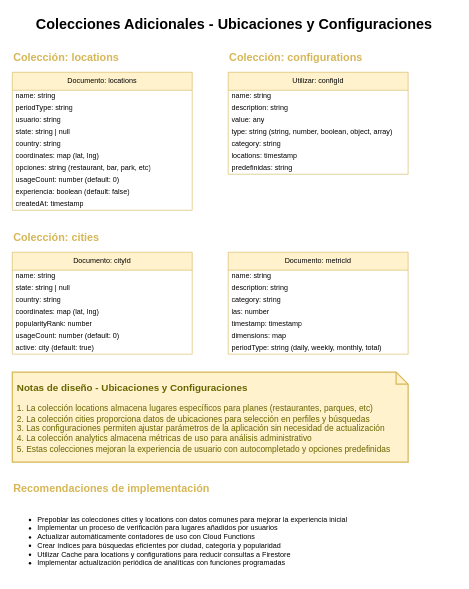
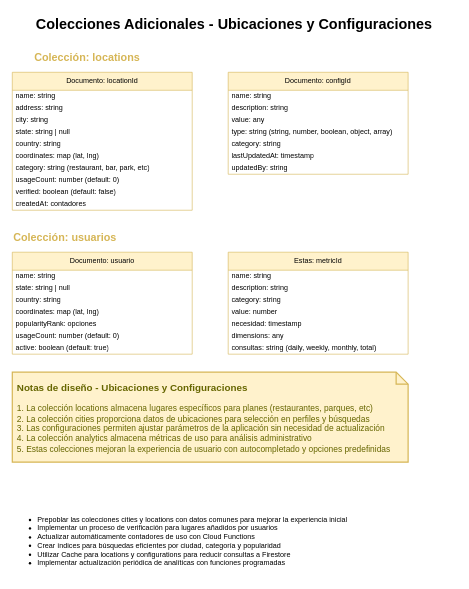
  <mxCell id="0" />
  <mxCell id="1" parent="0" />
  <mxCell id="2" value="&lt;h1&gt;Colecciones Adicionales - Ubicaciones y Configuraciones&lt;/h1&gt;" style="text;html=1;strokeColor=none;fillColor=none;align=center;verticalAlign=middle;whiteSpace=wrap;rounded=0;" vertex="1" parent="1"><mxGeometry x="20" y="20" width="740" height="40" as="geometry" /></mxCell>
- <mxCell id="3" value="&lt;h2&gt;Colección: locations&lt;/h2&gt;" style="text;html=1;strokeColor=none;fillColor=none;align=left;verticalAlign=middle;whiteSpace=wrap;rounded=0;fontColor=#D6B656;" vertex="1" parent="1"><mxGeometry x="20" y="80" width="250" height="30" as="geometry" /></mxCell>
- <mxCell id="4" value="Documento: locations" style="swimlane;fontStyle=0;childLayout=stackLayout;horizontal=1;startSize=30;horizontalStack=0;resizeParent=1;resizeParentMax=0;resizeLast=0;collapsible=1;marginBottom=0;whiteSpace=wrap;html=1;fillColor=#fff2cc;strokeColor=#d6b656;" vertex="1" parent="1"><mxGeometry x="20" y="120" width="300" height="230" as="geometry" /></mxCell>
+ <mxCell id="3" value="&lt;h2&gt;Colección: locations&lt;/h2&gt;" style="text;html=1;strokeColor=none;fillColor=none;align=left;verticalAlign=middle;whiteSpace=wrap;rounded=0;fontColor=#D6B656;" vertex="1" parent="1"><mxGeometry x="55" y="80" width="250" height="30" as="geometry" /></mxCell>
+ <mxCell id="4" value="Documento: locationId" style="swimlane;fontStyle=0;childLayout=stackLayout;horizontal=1;startSize=30;horizontalStack=0;resizeParent=1;resizeParentMax=0;resizeLast=0;collapsible=1;marginBottom=0;whiteSpace=wrap;html=1;fillColor=#fff2cc;strokeColor=#d6b656;" vertex="1" parent="1"><mxGeometry x="20" y="120" width="300" height="230" as="geometry" /></mxCell>
  <mxCell id="5" value="name: string" style="text;strokeColor=none;fillColor=none;align=left;verticalAlign=middle;spacingLeft=4;spacingRight=4;overflow=hidden;points=[[0,0.5],[1,0.5]];portConstraint=eastwest;rotatable=0;whiteSpace=wrap;html=1;" vertex="1" parent="4"><mxGeometry y="30" width="300" height="20" as="geometry" /></mxCell>
- <mxCell id="6" value="periodType: string" style="text;strokeColor=none;fillColor=none;align=left;verticalAlign=middle;spacingLeft=4;spacingRight=4;overflow=hidden;points=[[0,0.5],[1,0.5]];portConstraint=eastwest;rotatable=0;whiteSpace=wrap;html=1;" vertex="1" parent="4"><mxGeometry y="50" width="300" height="20" as="geometry" /></mxCell>
- <mxCell id="7" value="usuario: string" style="text;strokeColor=none;fillColor=none;align=left;verticalAlign=middle;spacingLeft=4;spacingRight=4;overflow=hidden;points=[[0,0.5],[1,0.5]];portConstraint=eastwest;rotatable=0;whiteSpace=wrap;html=1;" vertex="1" parent="4"><mxGeometry y="70" width="300" height="20" as="geometry" /></mxCell>
+ <mxCell id="6" value="address: string" style="text;strokeColor=none;fillColor=none;align=left;verticalAlign=middle;spacingLeft=4;spacingRight=4;overflow=hidden;points=[[0,0.5],[1,0.5]];portConstraint=eastwest;rotatable=0;whiteSpace=wrap;html=1;" vertex="1" parent="4"><mxGeometry y="50" width="300" height="20" as="geometry" /></mxCell>
+ <mxCell id="7" value="city: string" style="text;strokeColor=none;fillColor=none;align=left;verticalAlign=middle;spacingLeft=4;spacingRight=4;overflow=hidden;points=[[0,0.5],[1,0.5]];portConstraint=eastwest;rotatable=0;whiteSpace=wrap;html=1;" vertex="1" parent="4"><mxGeometry y="70" width="300" height="20" as="geometry" /></mxCell>
  <mxCell id="8" value="state: string | null" style="text;strokeColor=none;fillColor=none;align=left;verticalAlign=middle;spacingLeft=4;spacingRight=4;overflow=hidden;points=[[0,0.5],[1,0.5]];portConstraint=eastwest;rotatable=0;whiteSpace=wrap;html=1;" vertex="1" parent="4"><mxGeometry y="90" width="300" height="20" as="geometry" /></mxCell>
  <mxCell id="9" value="country: string" style="text;strokeColor=none;fillColor=none;align=left;verticalAlign=middle;spacingLeft=4;spacingRight=4;overflow=hidden;points=[[0,0.5],[1,0.5]];portConstraint=eastwest;rotatable=0;whiteSpace=wrap;html=1;" vertex="1" parent="4"><mxGeometry y="110" width="300" height="20" as="geometry" /></mxCell>
  <mxCell id="10" value="coordinates: map&lt;string, number&gt; (lat, lng)" style="text;strokeColor=none;fillColor=none;align=left;verticalAlign=middle;spacingLeft=4;spacingRight=4;overflow=hidden;points=[[0,0.5],[1,0.5]];portConstraint=eastwest;rotatable=0;whiteSpace=wrap;html=1;" vertex="1" parent="4"><mxGeometry y="130" width="300" height="20" as="geometry" /></mxCell>
- <mxCell id="11" value="opciones: string (restaurant, bar, park, etc)" style="text;strokeColor=none;fillColor=none;align=left;verticalAlign=middle;spacingLeft=4;spacingRight=4;overflow=hidden;points=[[0,0.5],[1,0.5]];portConstraint=eastwest;rotatable=0;whiteSpace=wrap;html=1;" vertex="1" parent="4"><mxGeometry y="150" width="300" height="20" as="geometry" /></mxCell>
+ <mxCell id="11" value="category: string (restaurant, bar, park, etc)" style="text;strokeColor=none;fillColor=none;align=left;verticalAlign=middle;spacingLeft=4;spacingRight=4;overflow=hidden;points=[[0,0.5],[1,0.5]];portConstraint=eastwest;rotatable=0;whiteSpace=wrap;html=1;" vertex="1" parent="4"><mxGeometry y="150" width="300" height="20" as="geometry" /></mxCell>
  <mxCell id="12" value="usageCount: number (default: 0)" style="text;strokeColor=none;fillColor=none;align=left;verticalAlign=middle;spacingLeft=4;spacingRight=4;overflow=hidden;points=[[0,0.5],[1,0.5]];portConstraint=eastwest;rotatable=0;whiteSpace=wrap;html=1;" vertex="1" parent="4"><mxGeometry y="170" width="300" height="20" as="geometry" /></mxCell>
- <mxCell id="13" value="experiencia: boolean (default: false)" style="text;strokeColor=none;fillColor=none;align=left;verticalAlign=middle;spacingLeft=4;spacingRight=4;overflow=hidden;points=[[0,0.5],[1,0.5]];portConstraint=eastwest;rotatable=0;whiteSpace=wrap;html=1;" vertex="1" parent="4"><mxGeometry y="190" width="300" height="20" as="geometry" /></mxCell>
- <mxCell id="14" value="createdAt: timestamp" style="text;strokeColor=none;fillColor=none;align=left;verticalAlign=middle;spacingLeft=4;spacingRight=4;overflow=hidden;points=[[0,0.5],[1,0.5]];portConstraint=eastwest;rotatable=0;whiteSpace=wrap;html=1;" vertex="1" parent="4"><mxGeometry y="210" width="300" height="20" as="geometry" /></mxCell>
- <mxCell id="15" value="&lt;h2&gt;Colección: configurations&lt;/h2&gt;" style="text;html=1;strokeColor=none;fillColor=none;align=left;verticalAlign=middle;whiteSpace=wrap;rounded=0;fontColor=#D6B656;" vertex="1" parent="1"><mxGeometry x="380" y="80" width="250" height="30" as="geometry" /></mxCell>
- <mxCell id="16" value="Utilizar: configId" style="swimlane;fontStyle=0;childLayout=stackLayout;horizontal=1;startSize=30;horizontalStack=0;resizeParent=1;resizeParentMax=0;resizeLast=0;collapsible=1;marginBottom=0;whiteSpace=wrap;html=1;fillColor=#fff2cc;strokeColor=#d6b656;" vertex="1" parent="1"><mxGeometry x="380" y="120" width="300" height="170" as="geometry" /></mxCell>
+ <mxCell id="13" value="verified: boolean (default: false)" style="text;strokeColor=none;fillColor=none;align=left;verticalAlign=middle;spacingLeft=4;spacingRight=4;overflow=hidden;points=[[0,0.5],[1,0.5]];portConstraint=eastwest;rotatable=0;whiteSpace=wrap;html=1;" vertex="1" parent="4"><mxGeometry y="190" width="300" height="20" as="geometry" /></mxCell>
+ <mxCell id="14" value="createdAt: contadores" style="text;strokeColor=none;fillColor=none;align=left;verticalAlign=middle;spacingLeft=4;spacingRight=4;overflow=hidden;points=[[0,0.5],[1,0.5]];portConstraint=eastwest;rotatable=0;whiteSpace=wrap;html=1;" vertex="1" parent="4"><mxGeometry y="210" width="300" height="20" as="geometry" /></mxCell>
+ <mxCell id="16" value="Documento: configId" style="swimlane;fontStyle=0;childLayout=stackLayout;horizontal=1;startSize=30;horizontalStack=0;resizeParent=1;resizeParentMax=0;resizeLast=0;collapsible=1;marginBottom=0;whiteSpace=wrap;html=1;fillColor=#fff2cc;strokeColor=#d6b656;" vertex="1" parent="1"><mxGeometry x="380" y="120" width="300" height="170" as="geometry" /></mxCell>
  <mxCell id="17" value="name: string" style="text;strokeColor=none;fillColor=none;align=left;verticalAlign=middle;spacingLeft=4;spacingRight=4;overflow=hidden;points=[[0,0.5],[1,0.5]];portConstraint=eastwest;rotatable=0;whiteSpace=wrap;html=1;" vertex="1" parent="16"><mxGeometry y="30" width="300" height="20" as="geometry" /></mxCell>
  <mxCell id="18" value="description: string" style="text;strokeColor=none;fillColor=none;align=left;verticalAlign=middle;spacingLeft=4;spacingRight=4;overflow=hidden;points=[[0,0.5],[1,0.5]];portConstraint=eastwest;rotatable=0;whiteSpace=wrap;html=1;" vertex="1" parent="16"><mxGeometry y="50" width="300" height="20" as="geometry" /></mxCell>
  <mxCell id="19" value="value: any" style="text;strokeColor=none;fillColor=none;align=left;verticalAlign=middle;spacingLeft=4;spacingRight=4;overflow=hidden;points=[[0,0.5],[1,0.5]];portConstraint=eastwest;rotatable=0;whiteSpace=wrap;html=1;" vertex="1" parent="16"><mxGeometry y="70" width="300" height="20" as="geometry" /></mxCell>
  <mxCell id="20" value="type: string (string, number, boolean, object, array)" style="text;strokeColor=none;fillColor=none;align=left;verticalAlign=middle;spacingLeft=4;spacingRight=4;overflow=hidden;points=[[0,0.5],[1,0.5]];portConstraint=eastwest;rotatable=0;whiteSpace=wrap;html=1;" vertex="1" parent="16"><mxGeometry y="90" width="300" height="20" as="geometry" /></mxCell>
  <mxCell id="21" value="category: string" style="text;strokeColor=none;fillColor=none;align=left;verticalAlign=middle;spacingLeft=4;spacingRight=4;overflow=hidden;points=[[0,0.5],[1,0.5]];portConstraint=eastwest;rotatable=0;whiteSpace=wrap;html=1;" vertex="1" parent="16"><mxGeometry y="110" width="300" height="20" as="geometry" /></mxCell>
- <mxCell id="22" value="locations: timestamp" style="text;strokeColor=none;fillColor=none;align=left;verticalAlign=middle;spacingLeft=4;spacingRight=4;overflow=hidden;points=[[0,0.5],[1,0.5]];portConstraint=eastwest;rotatable=0;whiteSpace=wrap;html=1;" vertex="1" parent="16"><mxGeometry y="130" width="300" height="20" as="geometry" /></mxCell>
- <mxCell id="23" value="predefinidas: string" style="text;strokeColor=none;fillColor=none;align=left;verticalAlign=middle;spacingLeft=4;spacingRight=4;overflow=hidden;points=[[0,0.5],[1,0.5]];portConstraint=eastwest;rotatable=0;whiteSpace=wrap;html=1;" vertex="1" parent="16"><mxGeometry y="150" width="300" height="20" as="geometry" /></mxCell>
- <mxCell id="24" value="&lt;h2&gt;Colección: cities&lt;/h2&gt;" style="text;html=1;strokeColor=none;fillColor=none;align=left;verticalAlign=middle;whiteSpace=wrap;rounded=0;fontColor=#D6B656;" vertex="1" parent="1"><mxGeometry x="20" y="380" width="250" height="30" as="geometry" /></mxCell>
- <mxCell id="25" value="Documento: cityId" style="swimlane;fontStyle=0;childLayout=stackLayout;horizontal=1;startSize=30;horizontalStack=0;resizeParent=1;resizeParentMax=0;resizeLast=0;collapsible=1;marginBottom=0;whiteSpace=wrap;html=1;fillColor=#fff2cc;strokeColor=#d6b656;" vertex="1" parent="1"><mxGeometry x="20" y="420" width="300" height="170" as="geometry" /></mxCell>
+ <mxCell id="22" value="lastUpdatedAt: timestamp" style="text;strokeColor=none;fillColor=none;align=left;verticalAlign=middle;spacingLeft=4;spacingRight=4;overflow=hidden;points=[[0,0.5],[1,0.5]];portConstraint=eastwest;rotatable=0;whiteSpace=wrap;html=1;" vertex="1" parent="16"><mxGeometry y="130" width="300" height="20" as="geometry" /></mxCell>
+ <mxCell id="23" value="updatedBy: string" style="text;strokeColor=none;fillColor=none;align=left;verticalAlign=middle;spacingLeft=4;spacingRight=4;overflow=hidden;points=[[0,0.5],[1,0.5]];portConstraint=eastwest;rotatable=0;whiteSpace=wrap;html=1;" vertex="1" parent="16"><mxGeometry y="150" width="300" height="20" as="geometry" /></mxCell>
+ <mxCell id="24" value="&lt;h2&gt;Colección: usuarios&lt;/h2&gt;" style="text;html=1;strokeColor=none;fillColor=none;align=left;verticalAlign=middle;whiteSpace=wrap;rounded=0;fontColor=#D6B656;" vertex="1" parent="1"><mxGeometry x="20" y="380" width="250" height="30" as="geometry" /></mxCell>
+ <mxCell id="25" value="Documento: usuario" style="swimlane;fontStyle=0;childLayout=stackLayout;horizontal=1;startSize=30;horizontalStack=0;resizeParent=1;resizeParentMax=0;resizeLast=0;collapsible=1;marginBottom=0;whiteSpace=wrap;html=1;fillColor=#fff2cc;strokeColor=#d6b656;" vertex="1" parent="1"><mxGeometry x="20" y="420" width="300" height="170" as="geometry" /></mxCell>
  <mxCell id="26" value="name: string" style="text;strokeColor=none;fillColor=none;align=left;verticalAlign=middle;spacingLeft=4;spacingRight=4;overflow=hidden;points=[[0,0.5],[1,0.5]];portConstraint=eastwest;rotatable=0;whiteSpace=wrap;html=1;" vertex="1" parent="25"><mxGeometry y="30" width="300" height="20" as="geometry" /></mxCell>
  <mxCell id="27" value="state: string | null" style="text;strokeColor=none;fillColor=none;align=left;verticalAlign=middle;spacingLeft=4;spacingRight=4;overflow=hidden;points=[[0,0.5],[1,0.5]];portConstraint=eastwest;rotatable=0;whiteSpace=wrap;html=1;" vertex="1" parent="25"><mxGeometry y="50" width="300" height="20" as="geometry" /></mxCell>
  <mxCell id="28" value="country: string" style="text;strokeColor=none;fillColor=none;align=left;verticalAlign=middle;spacingLeft=4;spacingRight=4;overflow=hidden;points=[[0,0.5],[1,0.5]];portConstraint=eastwest;rotatable=0;whiteSpace=wrap;html=1;" vertex="1" parent="25"><mxGeometry y="70" width="300" height="20" as="geometry" /></mxCell>
  <mxCell id="29" value="coordinates: map&lt;string, number&gt; (lat, lng)" style="text;strokeColor=none;fillColor=none;align=left;verticalAlign=middle;spacingLeft=4;spacingRight=4;overflow=hidden;points=[[0,0.5],[1,0.5]];portConstraint=eastwest;rotatable=0;whiteSpace=wrap;html=1;" vertex="1" parent="25"><mxGeometry y="90" width="300" height="20" as="geometry" /></mxCell>
- <mxCell id="30" value="popularityRank: number" style="text;strokeColor=none;fillColor=none;align=left;verticalAlign=middle;spacingLeft=4;spacingRight=4;overflow=hidden;points=[[0,0.5],[1,0.5]];portConstraint=eastwest;rotatable=0;whiteSpace=wrap;html=1;" vertex="1" parent="25"><mxGeometry y="110" width="300" height="20" as="geometry" /></mxCell>
+ <mxCell id="30" value="popularityRank: opciones" style="text;strokeColor=none;fillColor=none;align=left;verticalAlign=middle;spacingLeft=4;spacingRight=4;overflow=hidden;points=[[0,0.5],[1,0.5]];portConstraint=eastwest;rotatable=0;whiteSpace=wrap;html=1;" vertex="1" parent="25"><mxGeometry y="110" width="300" height="20" as="geometry" /></mxCell>
  <mxCell id="31" value="usageCount: number (default: 0)" style="text;strokeColor=none;fillColor=none;align=left;verticalAlign=middle;spacingLeft=4;spacingRight=4;overflow=hidden;points=[[0,0.5],[1,0.5]];portConstraint=eastwest;rotatable=0;whiteSpace=wrap;html=1;" vertex="1" parent="25"><mxGeometry y="130" width="300" height="20" as="geometry" /></mxCell>
- <mxCell id="32" value="active: city (default: true)" style="text;strokeColor=none;fillColor=none;align=left;verticalAlign=middle;spacingLeft=4;spacingRight=4;overflow=hidden;points=[[0,0.5],[1,0.5]];portConstraint=eastwest;rotatable=0;whiteSpace=wrap;html=1;" vertex="1" parent="25"><mxGeometry y="150" width="300" height="20" as="geometry" /></mxCell>
- <mxCell id="33" value="Documento: metricId" style="swimlane;fontStyle=0;childLayout=stackLayout;horizontal=1;startSize=30;horizontalStack=0;resizeParent=1;resizeParentMax=0;resizeLast=0;collapsible=1;marginBottom=0;whiteSpace=wrap;html=1;fillColor=#fff2cc;strokeColor=#d6b656;" vertex="1" parent="1"><mxGeometry x="380" y="420" width="300" height="170" as="geometry" /></mxCell>
+ <mxCell id="32" value="active: boolean (default: true)" style="text;strokeColor=none;fillColor=none;align=left;verticalAlign=middle;spacingLeft=4;spacingRight=4;overflow=hidden;points=[[0,0.5],[1,0.5]];portConstraint=eastwest;rotatable=0;whiteSpace=wrap;html=1;" vertex="1" parent="25"><mxGeometry y="150" width="300" height="20" as="geometry" /></mxCell>
+ <mxCell id="33" value="Estas: metricId" style="swimlane;fontStyle=0;childLayout=stackLayout;horizontal=1;startSize=30;horizontalStack=0;resizeParent=1;resizeParentMax=0;resizeLast=0;collapsible=1;marginBottom=0;whiteSpace=wrap;html=1;fillColor=#fff2cc;strokeColor=#d6b656;" vertex="1" parent="1"><mxGeometry x="380" y="420" width="300" height="170" as="geometry" /></mxCell>
  <mxCell id="34" value="name: string" style="text;strokeColor=none;fillColor=none;align=left;verticalAlign=middle;spacingLeft=4;spacingRight=4;overflow=hidden;points=[[0,0.5],[1,0.5]];portConstraint=eastwest;rotatable=0;whiteSpace=wrap;html=1;" vertex="1" parent="33"><mxGeometry y="30" width="300" height="20" as="geometry" /></mxCell>
  <mxCell id="35" value="description: string" style="text;strokeColor=none;fillColor=none;align=left;verticalAlign=middle;spacingLeft=4;spacingRight=4;overflow=hidden;points=[[0,0.5],[1,0.5]];portConstraint=eastwest;rotatable=0;whiteSpace=wrap;html=1;" vertex="1" parent="33"><mxGeometry y="50" width="300" height="20" as="geometry" /></mxCell>
  <mxCell id="36" value="category: string" style="text;strokeColor=none;fillColor=none;align=left;verticalAlign=middle;spacingLeft=4;spacingRight=4;overflow=hidden;points=[[0,0.5],[1,0.5]];portConstraint=eastwest;rotatable=0;whiteSpace=wrap;html=1;" vertex="1" parent="33"><mxGeometry y="70" width="300" height="20" as="geometry" /></mxCell>
- <mxCell id="37" value="las: number" style="text;strokeColor=none;fillColor=none;align=left;verticalAlign=middle;spacingLeft=4;spacingRight=4;overflow=hidden;points=[[0,0.5],[1,0.5]];portConstraint=eastwest;rotatable=0;whiteSpace=wrap;html=1;" vertex="1" parent="33"><mxGeometry y="90" width="300" height="20" as="geometry" /></mxCell>
- <mxCell id="38" value="timestamp: timestamp" style="text;strokeColor=none;fillColor=none;align=left;verticalAlign=middle;spacingLeft=4;spacingRight=4;overflow=hidden;points=[[0,0.5],[1,0.5]];portConstraint=eastwest;rotatable=0;whiteSpace=wrap;html=1;" vertex="1" parent="33"><mxGeometry y="110" width="300" height="20" as="geometry" /></mxCell>
- <mxCell id="39" value="dimensions: map&lt;string, string&gt;" style="text;strokeColor=none;fillColor=none;align=left;verticalAlign=middle;spacingLeft=4;spacingRight=4;overflow=hidden;points=[[0,0.5],[1,0.5]];portConstraint=eastwest;rotatable=0;whiteSpace=wrap;html=1;" vertex="1" parent="33"><mxGeometry y="130" width="300" height="20" as="geometry" /></mxCell>
- <mxCell id="40" value="periodType: string (daily, weekly, monthly, total)" style="text;strokeColor=none;fillColor=none;align=left;verticalAlign=middle;spacingLeft=4;spacingRight=4;overflow=hidden;points=[[0,0.5],[1,0.5]];portConstraint=eastwest;rotatable=0;whiteSpace=wrap;html=1;" vertex="1" parent="33"><mxGeometry y="150" width="300" height="20" as="geometry" /></mxCell>
+ <mxCell id="37" value="value: number" style="text;strokeColor=none;fillColor=none;align=left;verticalAlign=middle;spacingLeft=4;spacingRight=4;overflow=hidden;points=[[0,0.5],[1,0.5]];portConstraint=eastwest;rotatable=0;whiteSpace=wrap;html=1;" vertex="1" parent="33"><mxGeometry y="90" width="300" height="20" as="geometry" /></mxCell>
+ <mxCell id="38" value="necesidad: timestamp" style="text;strokeColor=none;fillColor=none;align=left;verticalAlign=middle;spacingLeft=4;spacingRight=4;overflow=hidden;points=[[0,0.5],[1,0.5]];portConstraint=eastwest;rotatable=0;whiteSpace=wrap;html=1;" vertex="1" parent="33"><mxGeometry y="110" width="300" height="20" as="geometry" /></mxCell>
+ <mxCell id="39" value="dimensions: any&lt;string, string&gt;" style="text;strokeColor=none;fillColor=none;align=left;verticalAlign=middle;spacingLeft=4;spacingRight=4;overflow=hidden;points=[[0,0.5],[1,0.5]];portConstraint=eastwest;rotatable=0;whiteSpace=wrap;html=1;" vertex="1" parent="33"><mxGeometry y="130" width="300" height="20" as="geometry" /></mxCell>
+ <mxCell id="40" value="consultas: string (daily, weekly, monthly, total)" style="text;strokeColor=none;fillColor=none;align=left;verticalAlign=middle;spacingLeft=4;spacingRight=4;overflow=hidden;points=[[0,0.5],[1,0.5]];portConstraint=eastwest;rotatable=0;whiteSpace=wrap;html=1;" vertex="1" parent="33"><mxGeometry y="150" width="300" height="20" as="geometry" /></mxCell>
  <mxCell id="41" value="&lt;h3&gt;Notas de diseño - Ubicaciones y Configuraciones&lt;/h3&gt;&lt;p&gt;1. La colección locations almacena lugares específicos para planes (restaurantes, parques, etc)&lt;br&gt;2. La colección cities proporciona datos de ubicaciones para selección en perfiles y búsquedas&lt;br&gt;3. Las configuraciones permiten ajustar parámetros de la aplicación sin necesidad de actualización&lt;br&gt;4. La colección analytics almacena métricas de uso para análisis administrativo&lt;br&gt;5. Estas colecciones mejoran la experiencia de usuario con autocompletado y opciones predefinidas&lt;/p&gt;" style="shape=note;strokeWidth=2;fontSize=14;size=20;whiteSpace=wrap;html=1;fillColor=#fff2cc;strokeColor=#d6b656;fontColor=#666600;align=left;spacing=8;" vertex="1" parent="1"><mxGeometry x="20" y="620" width="660" height="150" as="geometry" /></mxCell>
- <mxCell id="42" value="&lt;h2&gt;Recomendaciones de implementación&lt;/h2&gt;" style="text;html=1;strokeColor=none;fillColor=none;align=left;verticalAlign=middle;whiteSpace=wrap;rounded=0;fontColor=#D6B656;" vertex="1" parent="1"><mxGeometry x="20" y="800" width="360" height="30" as="geometry" /></mxCell>
  <mxCell id="43" value="&lt;ul&gt;&lt;li&gt;Prepoblar las colecciones cities y locations con datos comunes para mejorar la experiencia inicial&lt;/li&gt;&lt;li&gt;Implementar un proceso de verificación para lugares añadidos por usuarios&lt;/li&gt;&lt;li&gt;Actualizar automáticamente contadores de uso con Cloud Functions&lt;/li&gt;&lt;li&gt;Crear índices para búsquedas eficientes por ciudad, categoría y popularidad&lt;/li&gt;&lt;li&gt;Utilizar Cache para locations y configurations para reducir consultas a Firestore&lt;/li&gt;&lt;li&gt;Implementar actualización periódica de analíticas con funciones programadas&lt;/li&gt;&lt;/ul&gt;" style="text;html=1;strokeColor=none;fillColor=none;align=left;verticalAlign=top;whiteSpace=wrap;rounded=0;" vertex="1" parent="1"><mxGeometry x="20" y="840" width="660" height="120" as="geometry" /></mxCell>
